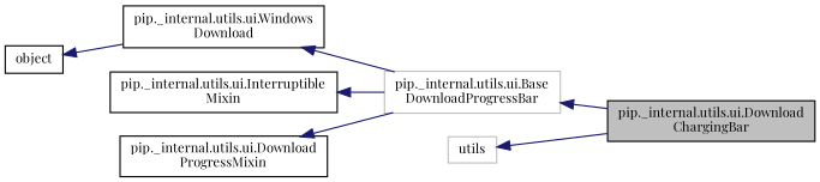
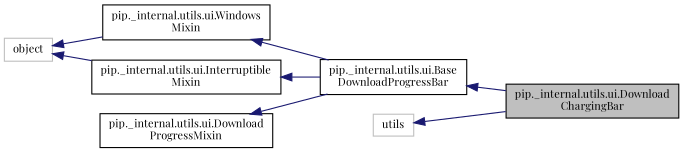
  digraph {
    fontname="Playfair Display"
    rankdir=LR
    node [color=black fillcolor=white fontname="Playfair Display" fontsize=10 shape=record style=filled]
    edge [color=midnightblue dir=back fontname="Playfair Display" fontsize=10 labelfontname=Helvetica labelfontsize=10 style=solid]
    n1 [fillcolor=grey75 fontcolor=black height=0.2 label="pip._internal.utils.ui.Download\lChargingBar" width=0.4]
-   n2 [color=grey75 height=0.2 label="pip._internal.utils.ui.Base\lDownloadProgressBar" width=0.4]
-   n3 [height=0.2 label="pip._internal.utils.ui.Windows\lDownload" width=0.4]
-   n4 [height=0.2 label=object width=0.4]
+   n2 [height=0.2 label="pip._internal.utils.ui.Base\lDownloadProgressBar" width=0.4]
+   n3 [height=0.2 label="pip._internal.utils.ui.Windows\lMixin" width=0.4]
+   n4 [color=grey75 height=0.2 label=object width=0.4]
    n5 [height=0.2 label="pip._internal.utils.ui.Interruptible\lMixin" width=0.4]
    n6 [height=0.2 label="pip._internal.utils.ui.Download\lProgressMixin" width=0.4]
    n7 [color=grey75 height=0.2 label=utils width=0.4]
    n2 -> n1
    n3 -> n2
    n4 -> n3
+   n4 -> n5
    n5 -> n2
    n6 -> n2
    n7 -> n1
  }
